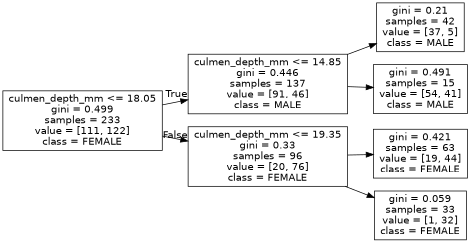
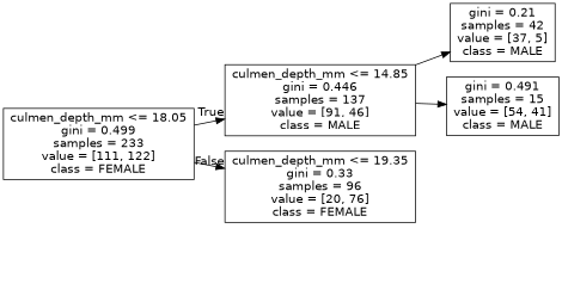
  digraph {
    rankdir=LR
    node [fontname=helvetica shape=box]
    edge [fontname=helvetica]
    n1 [label="culmen_depth_mm <= 18.05\ngini = 0.499\nsamples = 233\nvalue = [111, 122]\nclass = FEMALE"]
    n2 [label="culmen_depth_mm <= 14.85\ngini = 0.446\nsamples = 137\nvalue = [91, 46]\nclass = MALE"]
    n3 [label="culmen_depth_mm <= 19.35\ngini = 0.33\nsamples = 96\nvalue = [20, 76]\nclass = FEMALE"]
    n4 [label="gini = 0.21\nsamples = 42\nvalue = [37, 5]\nclass = MALE"]
    n5 [label="gini = 0.491\nsamples = 15\nvalue = [54, 41]\nclass = MALE"]
-   n6 [label="gini = 0.421\nsamples = 63\nvalue = [19, 44]\nclass = FEMALE"]
-   n7 [label="gini = 0.059\nsamples = 33\nvalue = [1, 32]\nclass = FEMALE"]
    n1 -> n2 [headlabel=True labelangle=45 labeldistance=2.5]
    n1 -> n3 [headlabel=False labelangle=-45 labeldistance=2.5]
    n2 -> n4
    n2 -> n5
-   n3 -> n6
-   n3 -> n7
  }
